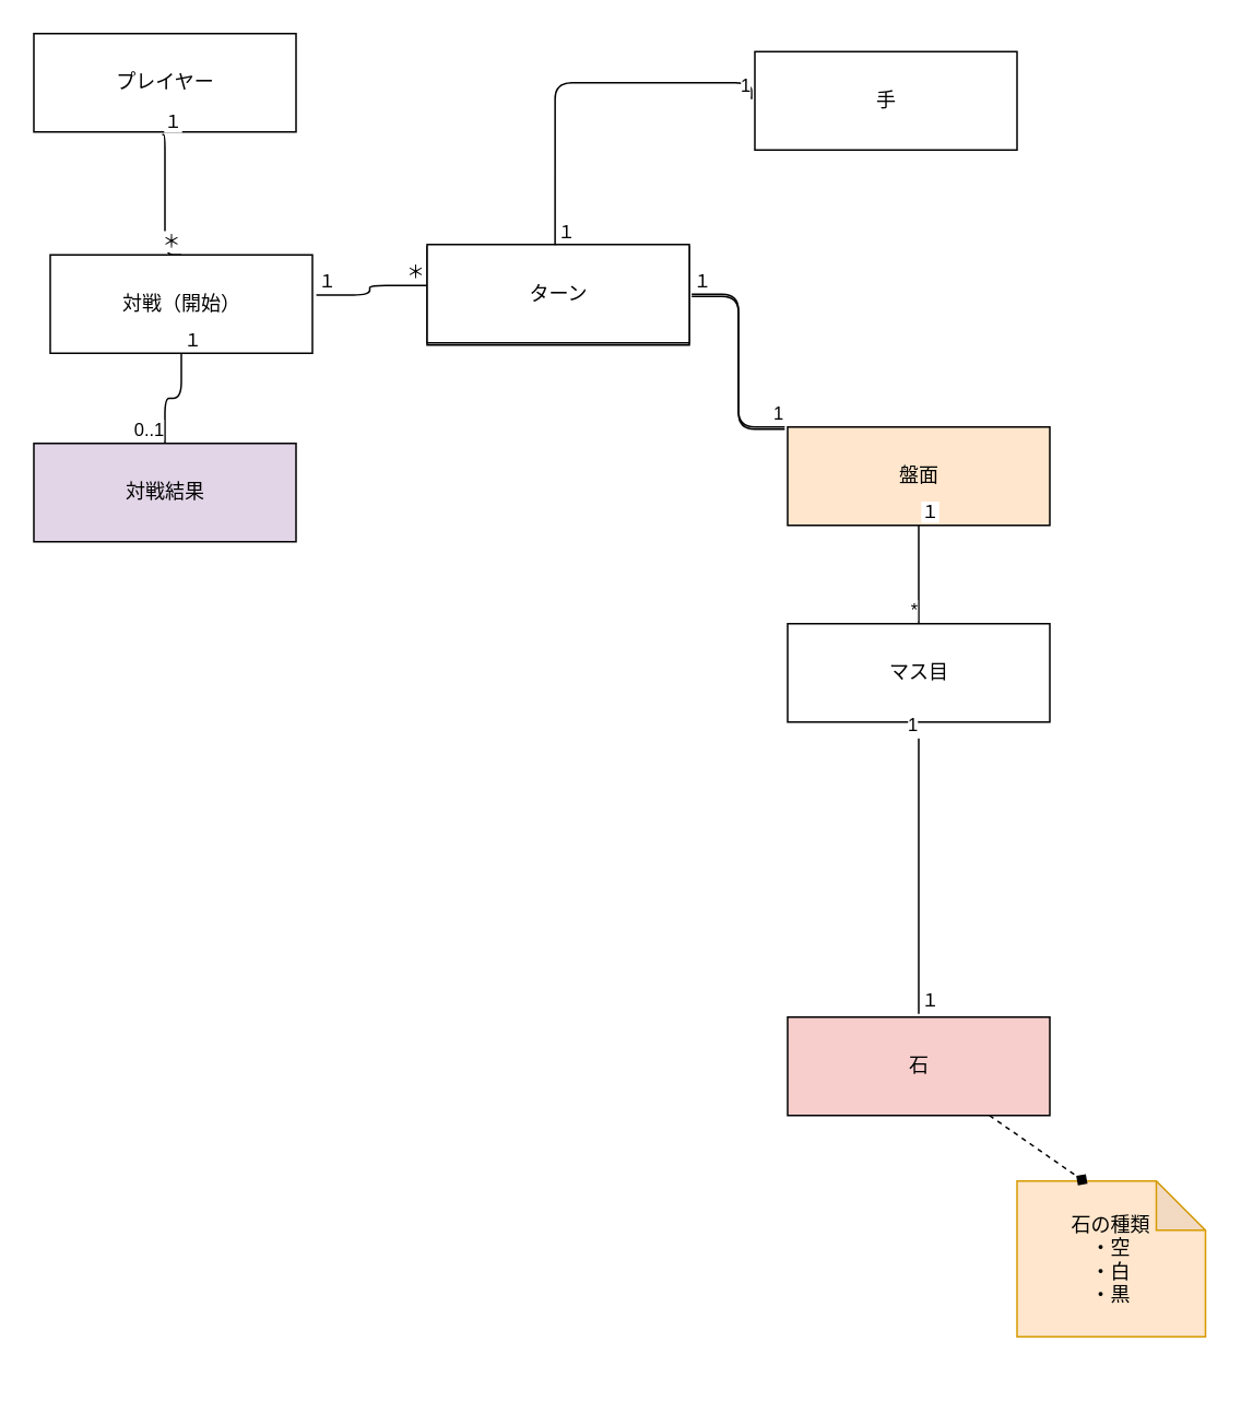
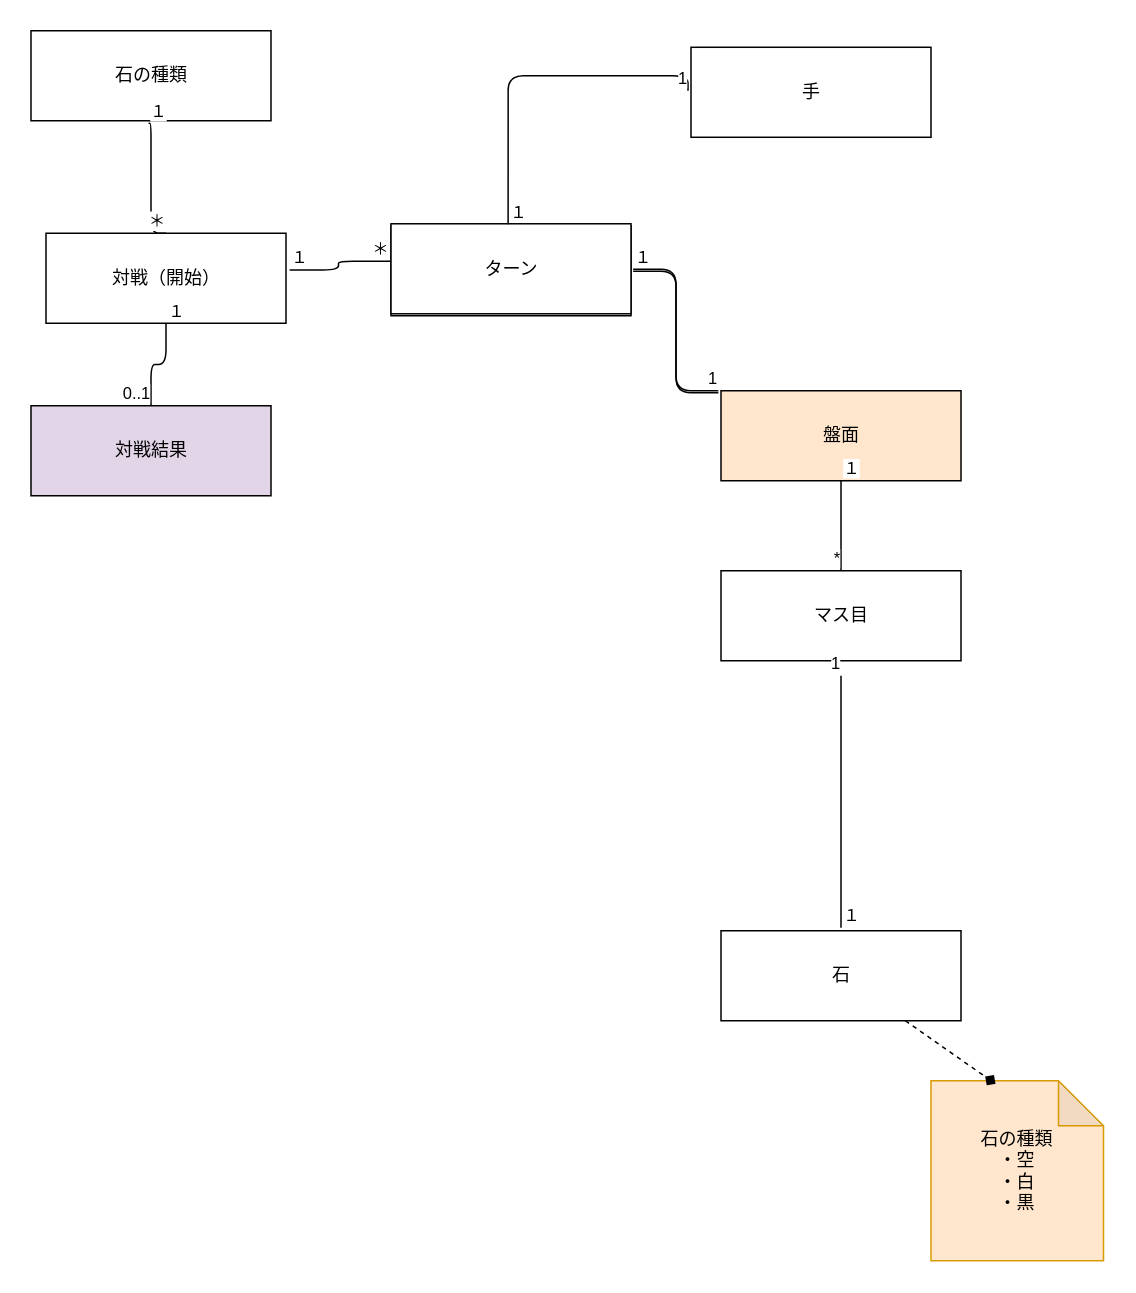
  <mxCell id="0" />
  <mxCell id="1" parent="0" />
  <mxCell id="2" value="対戦（開始）" style="html=1;" parent="1" vertex="1"><mxGeometry x="30" y="155" width="160" height="60" as="geometry" /></mxCell>
  <mxCell id="3" value="盤面" style="html=1;fillColor=#ffe6cc;" parent="1" vertex="1"><mxGeometry x="480" y="260" width="160" height="60" as="geometry" /></mxCell>
- <mxCell id="4" value="プレイヤー" style="html=1;" parent="1" vertex="1"><mxGeometry x="20" y="20" width="160" height="60" as="geometry" /></mxCell>
- <mxCell id="5" value="石" style="html=1;fillColor=#f8cecc;" parent="1" vertex="1"><mxGeometry x="480" y="620" width="160" height="60" as="geometry" /></mxCell>
- <mxCell id="6" value="石の種類&lt;br&gt;・空&lt;br&gt;・白&lt;br&gt;・黒" style="shape=note;whiteSpace=wrap;html=1;backgroundOutline=1;darkOpacity=0.05;fillColor=#ffe6cc;strokeColor=#d79b00;" parent="1" vertex="1"><mxGeometry x="620" y="720" width="115" height="95" as="geometry" /></mxCell>
+ <mxCell id="4" value="石の種類" style="html=1;" parent="1" vertex="1"><mxGeometry x="20" y="20" width="160" height="60" as="geometry" /></mxCell>
+ <mxCell id="5" value="石" style="html=1;" parent="1" vertex="1"><mxGeometry x="480" y="620" width="160" height="60" as="geometry" /></mxCell>
+ <mxCell id="6" value="石の種類&lt;br&gt;・空&lt;br&gt;・白&lt;br&gt;・黒" style="shape=note;whiteSpace=wrap;html=1;backgroundOutline=1;darkOpacity=0.05;fillColor=#ffe6cc;strokeColor=#d79b00;" parent="1" vertex="1"><mxGeometry x="620" y="720" width="115" height="120" as="geometry" /></mxCell>
  <mxCell id="7" value="" style="endArrow=diamond;dashed=1;html=1;entryX=0.374;entryY=0.017;entryDx=0;entryDy=0;entryPerimeter=0;" parent="1" source="5" target="6" edge="1"><mxGeometry width="50" height="50" relative="1" as="geometry"><mxPoint x="190" y="300" as="sourcePoint" /><mxPoint x="240" y="250" as="targetPoint" /></mxGeometry></mxCell>
  <mxCell id="8" value="" style="endArrow=none;html=1;edgeStyle=orthogonalEdgeStyle;exitX=0.49;exitY=1.028;exitDx=0;exitDy=0;exitPerimeter=0;entryX=0.5;entryY=0;entryDx=0;entryDy=0;entryPerimeter=0;" parent="1" source="4" target="2" edge="1"><mxGeometry x="0.31" relative="1" as="geometry"><mxPoint x="90" y="120" as="sourcePoint" /><mxPoint x="250" y="120" as="targetPoint" /><Array as="points"><mxPoint x="100" y="82" /></Array><mxPoint as="offset" /></mxGeometry></mxCell>
  <mxCell id="9" value="１" style="edgeLabel;resizable=0;html=1;align=left;verticalAlign=bottom;" parent="8" connectable="0" vertex="1"><mxGeometry x="-1" relative="1" as="geometry" /></mxCell>
  <mxCell id="10" value="＊" style="edgeLabel;resizable=0;html=1;align=right;verticalAlign=bottom;" parent="8" connectable="0" vertex="1"><mxGeometry x="1" relative="1" as="geometry" /></mxCell>
  <mxCell id="11" value="対戦結果" style="html=1;fillColor=#e1d5e7;" parent="1" vertex="1"><mxGeometry x="20" y="270" width="160" height="60" as="geometry" /></mxCell>
  <mxCell id="12" value="" style="endArrow=none;html=1;edgeStyle=orthogonalEdgeStyle;entryX=0.5;entryY=0;entryDx=0;entryDy=0;entryPerimeter=0;" parent="1" source="2" target="11" edge="1"><mxGeometry x="-0.048" relative="1" as="geometry"><mxPoint x="100" y="250" as="sourcePoint" /><mxPoint x="109" y="280" as="targetPoint" /><mxPoint as="offset" /></mxGeometry></mxCell>
  <mxCell id="13" value="１" style="edgeLabel;resizable=0;html=1;align=left;verticalAlign=bottom;" parent="12" connectable="0" vertex="1"><mxGeometry x="-1" relative="1" as="geometry" /></mxCell>
  <mxCell id="14" value="0..1" style="edgeLabel;resizable=0;html=1;align=right;verticalAlign=bottom;" parent="12" connectable="0" vertex="1"><mxGeometry x="1" relative="1" as="geometry" /></mxCell>
  <mxCell id="15" value="ターン" style="html=1;" parent="1" vertex="1"><mxGeometry x="260" y="150" width="160" height="60" as="geometry" /></mxCell>
  <mxCell id="16" value="" style="endArrow=none;html=1;edgeStyle=orthogonalEdgeStyle;exitX=1.015;exitY=0.408;exitDx=0;exitDy=0;exitPerimeter=0;entryX=-0.001;entryY=0.394;entryDx=0;entryDy=0;entryPerimeter=0;" parent="1" source="2" target="15" edge="1"><mxGeometry x="0.493" y="4" relative="1" as="geometry"><mxPoint x="310" y="91.02" as="sourcePoint" /><mxPoint x="230" y="175" as="targetPoint" /><mxPoint as="offset" /></mxGeometry></mxCell>
  <mxCell id="17" value="１" style="edgeLabel;resizable=0;html=1;align=left;verticalAlign=bottom;" parent="16" connectable="0" vertex="1"><mxGeometry x="-1" relative="1" as="geometry" /></mxCell>
  <mxCell id="18" value="＊" style="edgeLabel;resizable=0;html=1;align=right;verticalAlign=bottom;" parent="16" connectable="0" vertex="1"><mxGeometry x="1" relative="1" as="geometry" /></mxCell>
  <mxCell id="19" value="" style="endArrow=none;html=1;edgeStyle=orthogonalEdgeStyle;exitX=1.009;exitY=0.505;exitDx=0;exitDy=0;exitPerimeter=0;entryX=-0.011;entryY=0.022;entryDx=0;entryDy=0;entryPerimeter=0;" parent="1" source="15" target="3" edge="1"><mxGeometry x="0.493" y="4" relative="1" as="geometry"><mxPoint x="192.4" y="184.48" as="sourcePoint" /><mxPoint x="450" y="270" as="targetPoint" /><mxPoint as="offset" /><Array as="points"><mxPoint x="450" y="180" /><mxPoint x="450" y="261" /></Array></mxGeometry></mxCell>
  <mxCell id="20" value="１" style="edgeLabel;resizable=0;html=1;align=left;verticalAlign=bottom;" parent="19" connectable="0" vertex="1"><mxGeometry x="-1" relative="1" as="geometry" /></mxCell>
  <mxCell id="21" value="1" style="edgeLabel;resizable=0;html=1;align=right;verticalAlign=bottom;" parent="19" connectable="0" vertex="1"><mxGeometry x="1" relative="1" as="geometry" /></mxCell>
  <mxCell id="22" value="マス目" style="html=1;" parent="1" vertex="1"><mxGeometry x="480" y="380" width="160" height="60" as="geometry" /></mxCell>
  <mxCell id="23" value="" style="endArrow=none;html=1;edgeStyle=orthogonalEdgeStyle;entryX=0.5;entryY=0;entryDx=0;entryDy=0;entryPerimeter=0;" parent="1" source="3" target="22" edge="1"><mxGeometry x="0.493" y="4" relative="1" as="geometry"><mxPoint x="591.6" y="328.98" as="sourcePoint" /><mxPoint x="620" y="370" as="targetPoint" /><mxPoint as="offset" /><Array as="points" /></mxGeometry></mxCell>
  <mxCell id="24" value="１" style="edgeLabel;resizable=0;html=1;align=left;verticalAlign=bottom;" parent="23" connectable="0" vertex="1"><mxGeometry x="-1" relative="1" as="geometry" /></mxCell>
  <mxCell id="25" value="*" style="edgeLabel;resizable=0;html=1;align=right;verticalAlign=bottom;" parent="23" connectable="0" vertex="1"><mxGeometry x="1" relative="1" as="geometry" /></mxCell>
  <mxCell id="26" value="" style="endArrow=none;html=1;edgeStyle=orthogonalEdgeStyle;" parent="1" edge="1"><mxGeometry x="0.493" y="4" relative="1" as="geometry"><mxPoint x="560" y="618" as="sourcePoint" /><mxPoint x="560" y="450" as="targetPoint" /><mxPoint as="offset" /><Array as="points"><mxPoint x="560" y="618" /></Array></mxGeometry></mxCell>
  <mxCell id="27" value="１" style="edgeLabel;resizable=0;html=1;align=left;verticalAlign=bottom;" parent="26" connectable="0" vertex="1"><mxGeometry x="-1" relative="1" as="geometry" /></mxCell>
  <mxCell id="28" value="1" style="edgeLabel;resizable=0;html=1;align=right;verticalAlign=bottom;" parent="26" connectable="0" vertex="1"><mxGeometry x="1" relative="1" as="geometry" /></mxCell>
  <mxCell id="29" value="ターン" style="html=1;" vertex="1" parent="1"><mxGeometry x="260" y="148.68" width="160" height="60" as="geometry" /></mxCell>
  <mxCell id="30" value="" style="endArrow=none;html=1;edgeStyle=orthogonalEdgeStyle;exitX=1.009;exitY=0.505;exitDx=0;exitDy=0;exitPerimeter=0;entryX=-0.011;entryY=0.022;entryDx=0;entryDy=0;entryPerimeter=0;" edge="1" source="29" parent="1"><mxGeometry x="0.493" y="4" relative="1" as="geometry"><mxPoint x="192.4" y="183.16" as="sourcePoint" /><mxPoint x="478.24" y="260" as="targetPoint" /><mxPoint as="offset" /><Array as="points"><mxPoint x="450" y="178.68" /><mxPoint x="450" y="259.68" /></Array></mxGeometry></mxCell>
  <mxCell id="31" value="１" style="edgeLabel;resizable=0;html=1;align=left;verticalAlign=bottom;" connectable="0" vertex="1" parent="30"><mxGeometry x="-1" relative="1" as="geometry" /></mxCell>
  <mxCell id="32" value="1" style="edgeLabel;resizable=0;html=1;align=right;verticalAlign=bottom;" connectable="0" vertex="1" parent="30"><mxGeometry x="1" relative="1" as="geometry" /></mxCell>
  <mxCell id="33" value="手" style="html=1;" vertex="1" parent="1"><mxGeometry x="460" y="31.02" width="160" height="60" as="geometry" /></mxCell>
  <mxCell id="34" value="" style="endArrow=none;html=1;edgeStyle=orthogonalEdgeStyle;exitX=0.488;exitY=0.005;exitDx=0;exitDy=0;exitPerimeter=0;" edge="1" parent="1" source="29"><mxGeometry x="0.493" y="4" relative="1" as="geometry"><mxPoint x="401.44" y="-50" as="sourcePoint" /><mxPoint x="458" y="60" as="targetPoint" /><mxPoint as="offset" /><Array as="points"><mxPoint x="338" y="50" /><mxPoint x="458" y="50" /></Array></mxGeometry></mxCell>
  <mxCell id="35" value="１" style="edgeLabel;resizable=0;html=1;align=left;verticalAlign=bottom;" connectable="0" vertex="1" parent="34"><mxGeometry x="-1" relative="1" as="geometry" /></mxCell>
  <mxCell id="36" value="1" style="edgeLabel;resizable=0;html=1;align=right;verticalAlign=bottom;" connectable="0" vertex="1" parent="34"><mxGeometry x="1" relative="1" as="geometry" /></mxCell>
